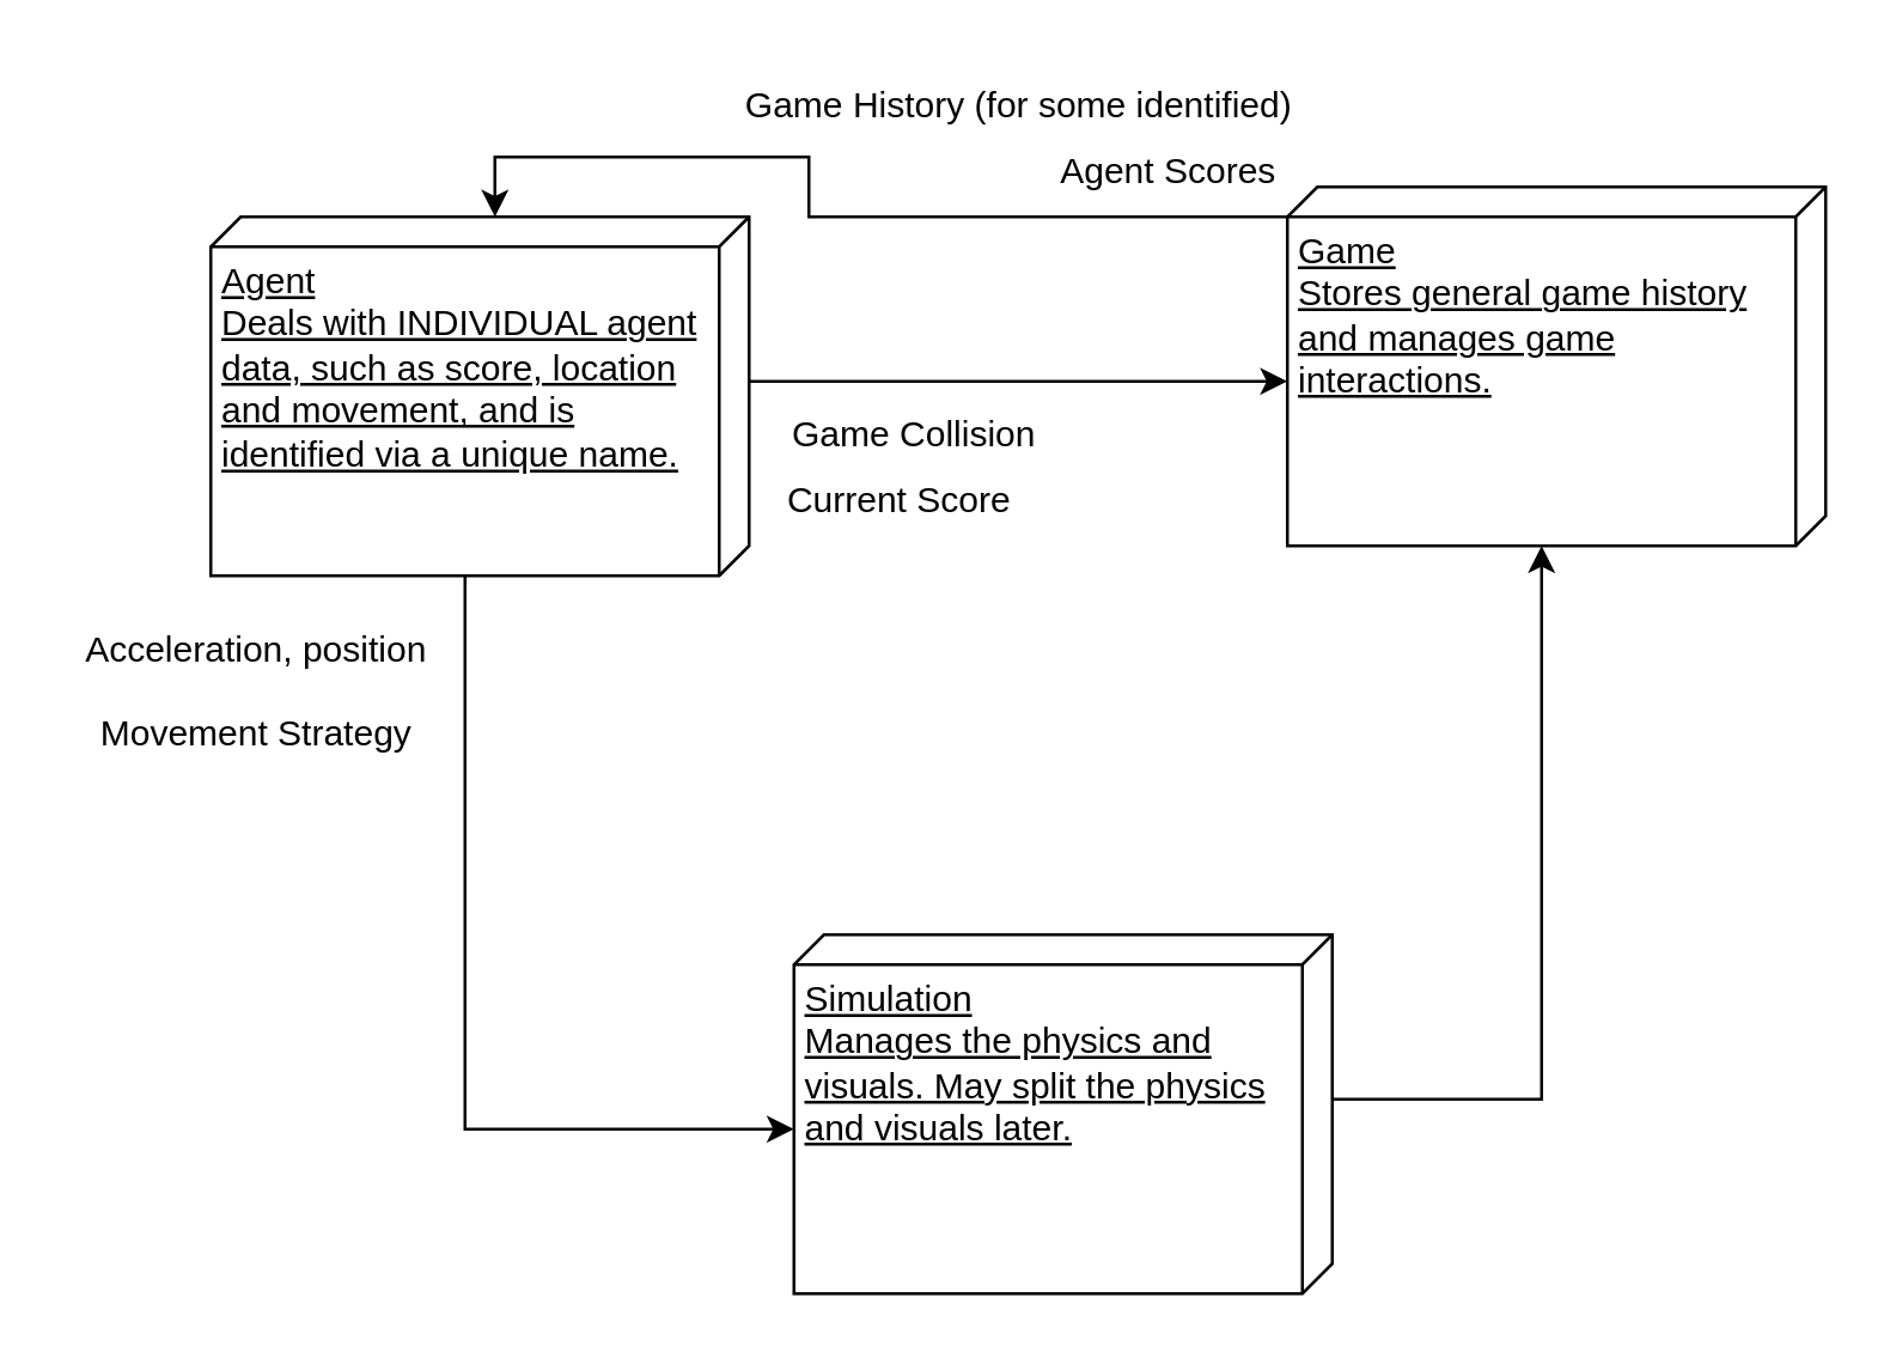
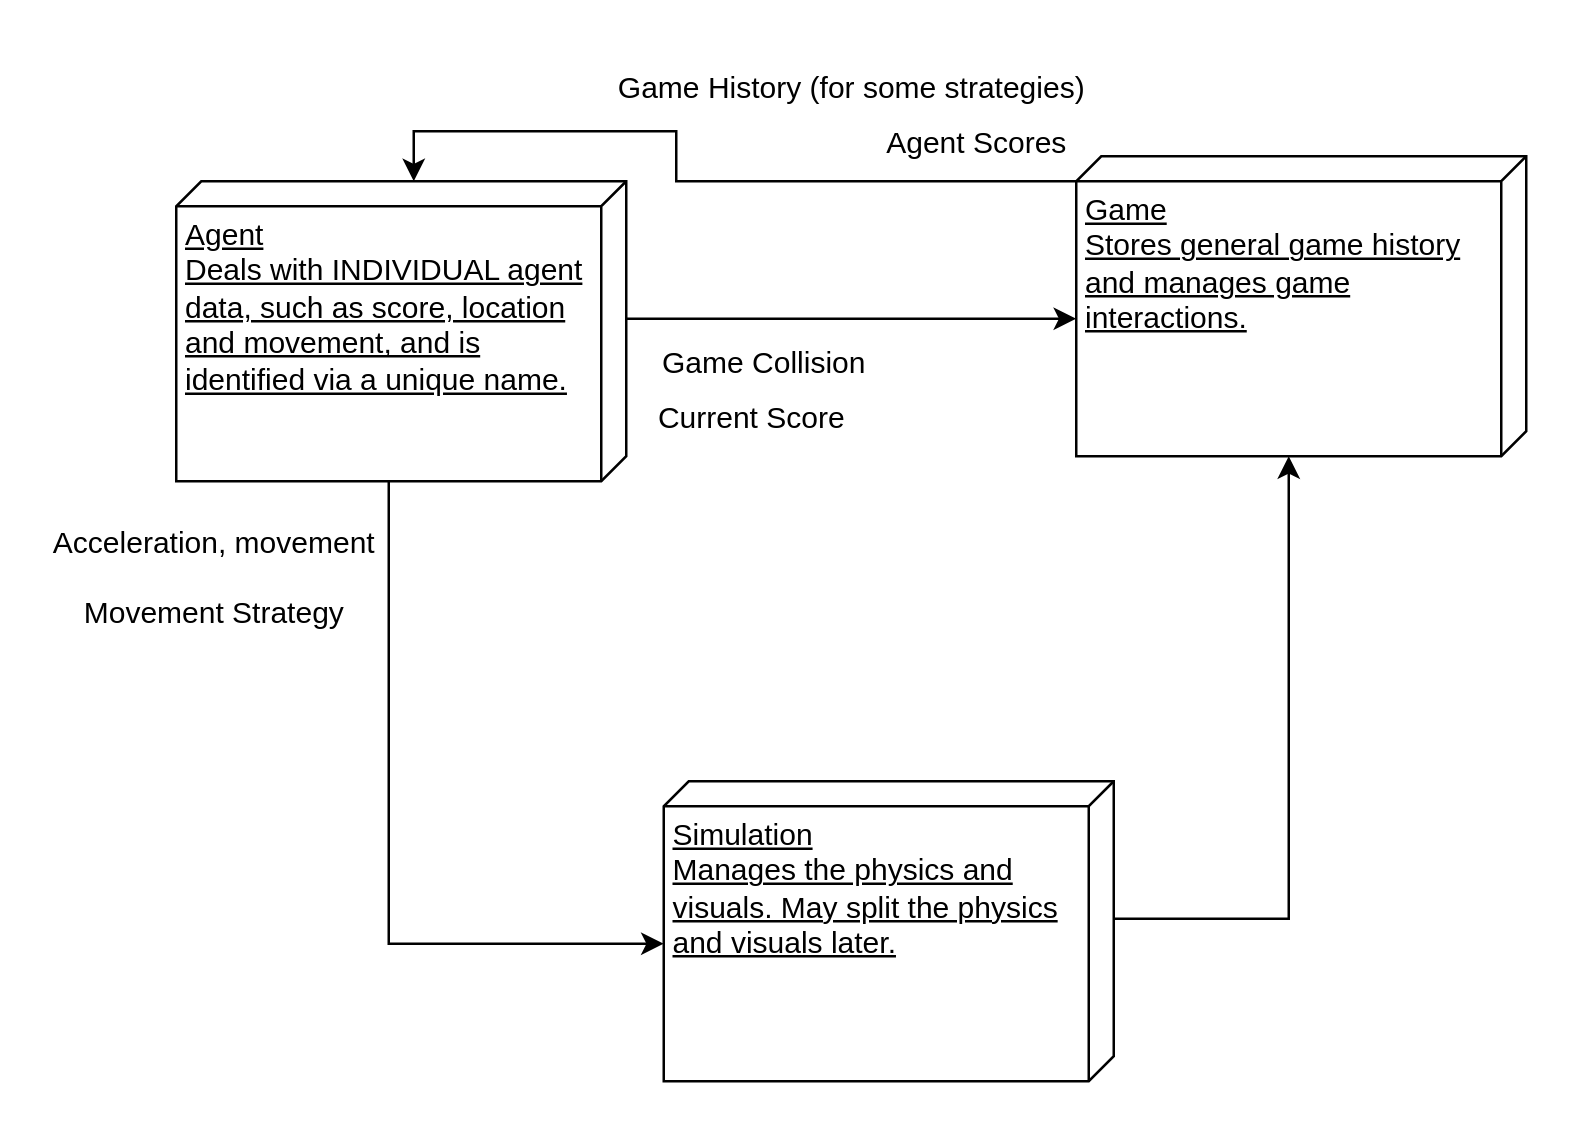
  <mxCell id="0" />
  <mxCell id="1" parent="0" />
  <mxCell id="2" style="edgeStyle=orthogonalEdgeStyle;rounded=0;orthogonalLoop=1;jettySize=auto;html=1;exitX=0;exitY=0;exitDx=55;exitDy=0;exitPerimeter=0;entryX=0;entryY=0;entryDx=65;entryDy=180;entryPerimeter=0;" edge="1" parent="1" source="4" target="6"><mxGeometry relative="1" as="geometry" /></mxCell>
  <mxCell id="3" style="edgeStyle=orthogonalEdgeStyle;rounded=0;orthogonalLoop=1;jettySize=auto;html=1;exitX=0;exitY=0;exitDx=120;exitDy=95;exitPerimeter=0;entryX=0;entryY=0;entryDx=65;entryDy=180;entryPerimeter=0;" edge="1" parent="1" source="4" target="12"><mxGeometry relative="1" as="geometry" /></mxCell>
  <mxCell id="4" value="&lt;div&gt;Agent&lt;/div&gt;&lt;div&gt;Deals with INDIVIDUAL agent data, such as score, location and movement, and is identified via a unique name.&lt;br&gt;&lt;/div&gt;" style="verticalAlign=top;align=left;spacingTop=8;spacingLeft=2;spacingRight=12;shape=cube;size=10;direction=south;fontStyle=4;html=1;whiteSpace=wrap;" vertex="1" parent="1"><mxGeometry x="70" y="72" width="180" height="120" as="geometry" /></mxCell>
  <mxCell id="5" style="edgeStyle=orthogonalEdgeStyle;rounded=0;orthogonalLoop=1;jettySize=auto;html=1;exitX=0;exitY=0;exitDx=10;exitDy=180;exitPerimeter=0;entryX=0;entryY=0;entryDx=0;entryDy=85;entryPerimeter=0;" edge="1" parent="1" source="6" target="4"><mxGeometry relative="1" as="geometry"><Array as="points"><mxPoint x="270" y="72" /><mxPoint x="270" y="52" /><mxPoint x="165" y="52" /></Array></mxGeometry></mxCell>
  <mxCell id="6" value="&lt;div&gt;Game&lt;/div&gt;&lt;div&gt;Stores general game history and manages game interactions. &lt;br&gt;&lt;/div&gt;" style="verticalAlign=top;align=left;spacingTop=8;spacingLeft=2;spacingRight=12;shape=cube;size=10;direction=south;fontStyle=4;html=1;whiteSpace=wrap;" vertex="1" parent="1"><mxGeometry x="430" y="62" width="180" height="120" as="geometry" /></mxCell>
  <mxCell id="7" value="Agent Scores" style="text;html=1;align=center;verticalAlign=middle;resizable=0;points=[];autosize=1;strokeColor=none;fillColor=none;" vertex="1" parent="1"><mxGeometry x="335" y="42" width="110" height="30" as="geometry" /></mxCell>
  <mxCell id="8" value="Game Collision" style="text;html=1;align=center;verticalAlign=middle;resizable=0;points=[];autosize=1;strokeColor=none;fillColor=none;" vertex="1" parent="1"><mxGeometry x="250" y="130" width="110" height="30" as="geometry" /></mxCell>
  <mxCell id="9" value="Current Score" style="text;html=1;align=center;verticalAlign=middle;resizable=0;points=[];autosize=1;strokeColor=none;fillColor=none;" vertex="1" parent="1"><mxGeometry x="250" y="152" width="100" height="30" as="geometry" /></mxCell>
- <mxCell id="10" value="Game History (for some identified)" style="text;html=1;align=center;verticalAlign=middle;resizable=0;points=[];autosize=1;strokeColor=none;fillColor=none;" vertex="1" parent="1"><mxGeometry x="235" y="20" width="210" height="30" as="geometry" /></mxCell>
+ <mxCell id="10" value="Game History (for some strategies)" style="text;html=1;align=center;verticalAlign=middle;resizable=0;points=[];autosize=1;strokeColor=none;fillColor=none;" vertex="1" parent="1"><mxGeometry x="235" y="20" width="210" height="30" as="geometry" /></mxCell>
  <mxCell id="11" style="edgeStyle=orthogonalEdgeStyle;rounded=0;orthogonalLoop=1;jettySize=auto;html=1;exitX=0;exitY=0;exitDx=55;exitDy=0;exitPerimeter=0;entryX=0;entryY=0;entryDx=120;entryDy=95;entryPerimeter=0;" edge="1" parent="1" source="12" target="6"><mxGeometry relative="1" as="geometry" /></mxCell>
  <mxCell id="12" value="&lt;div&gt;Simulation&lt;/div&gt;&lt;div&gt;Manages the physics and visuals. May split the physics and visuals later.&lt;br&gt;&lt;/div&gt;" style="verticalAlign=top;align=left;spacingTop=8;spacingLeft=2;spacingRight=12;shape=cube;size=10;direction=south;fontStyle=4;html=1;whiteSpace=wrap;" vertex="1" parent="1"><mxGeometry x="265" y="312" width="180" height="120" as="geometry" /></mxCell>
- <mxCell id="13" value="Acceleration, position" style="text;html=1;align=center;verticalAlign=middle;resizable=0;points=[];autosize=1;strokeColor=none;fillColor=none;" vertex="1" parent="1"><mxGeometry x="20" y="202" width="130" height="30" as="geometry" /></mxCell>
+ <mxCell id="13" value="Acceleration, movement" style="text;html=1;align=center;verticalAlign=middle;resizable=0;points=[];autosize=1;strokeColor=none;fillColor=none;" vertex="1" parent="1"><mxGeometry x="20" y="202" width="130" height="30" as="geometry" /></mxCell>
  <mxCell id="14" value="Movement Strategy" style="text;html=1;align=center;verticalAlign=middle;resizable=0;points=[];autosize=1;strokeColor=none;fillColor=none;" vertex="1" parent="1"><mxGeometry x="25" y="230" width="120" height="30" as="geometry" /></mxCell>
